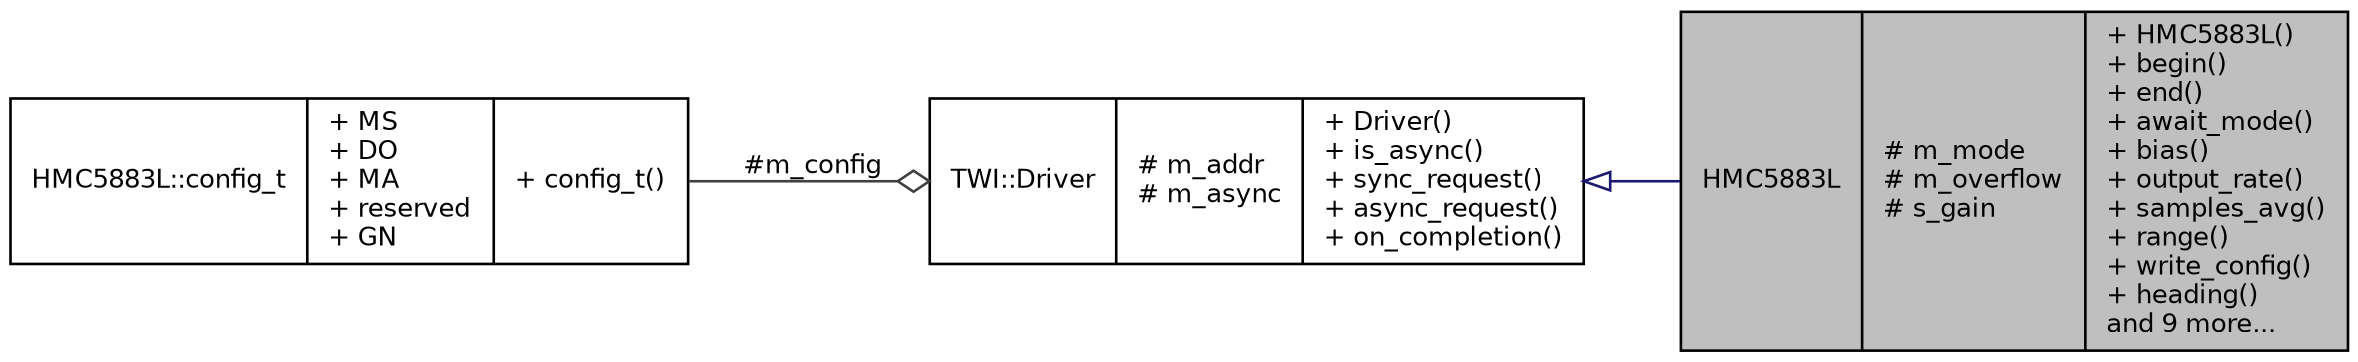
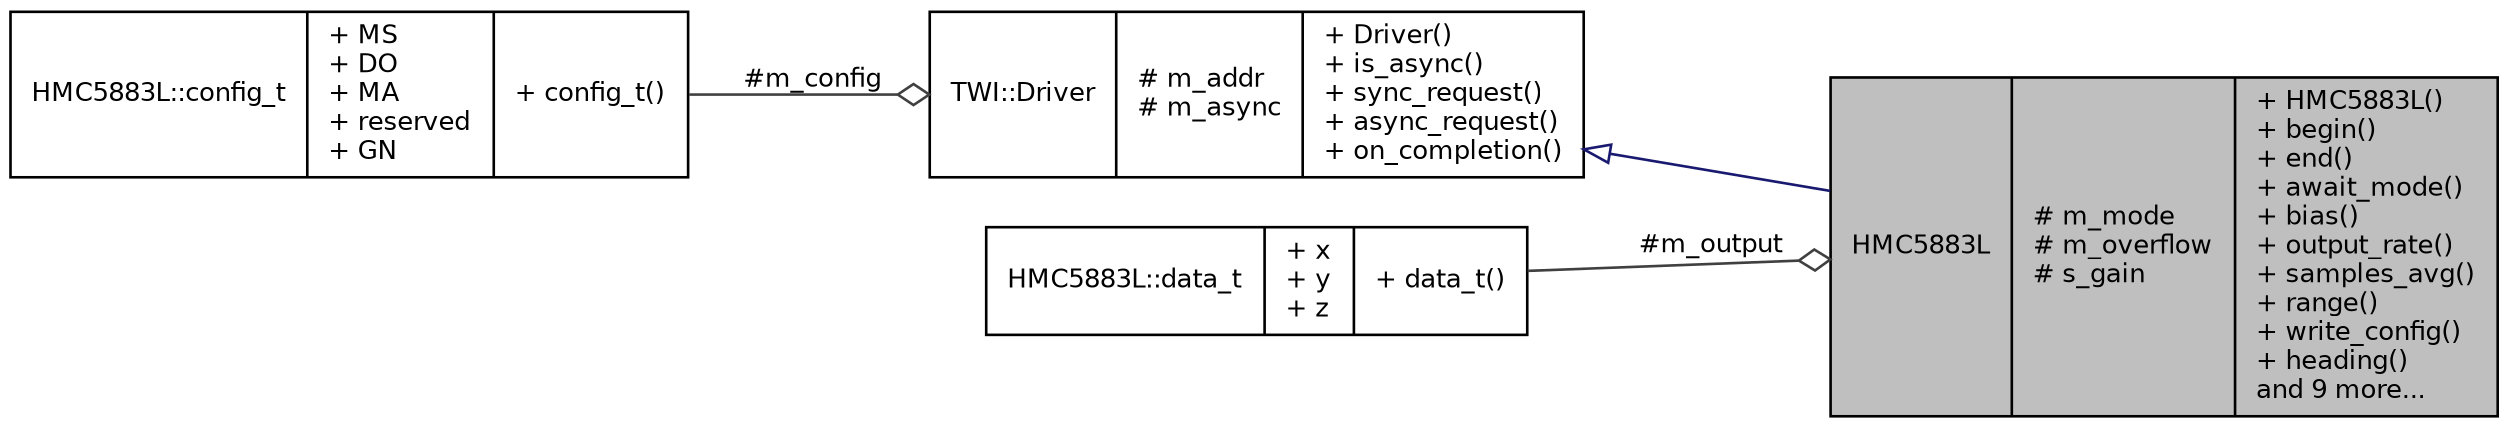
  digraph {
    rankdir=LR
    node [color=black fillcolor=white fontname=Helvetica fontsize=10 shape=record style=filled]
    edge [color=grey25 fontname=Helvetica fontsize=10 labelfontname=Helvetica labelfontsize=10 style=solid arrowhead=odiamond]
    n1 [fillcolor=grey75 fontcolor=black height=0.2 label="{HMC5883L\n|# m_mode\l# m_overflow\l# s_gain\l|+ HMC5883L()\l+ begin()\l+ end()\l+ await_mode()\l+ bias()\l+ output_rate()\l+ samples_avg()\l+ range()\l+ write_config()\l+ heading()\land 9 more...\l}" width=0.4]
    n2 [height=0.2 label="{TWI::Driver\n|# m_addr\l# m_async\l|+ Driver()\l+ is_async()\l+ sync_request()\l+ async_request()\l+ on_completion()\l}" width=0.4]
+   n3 [height=0.2 label="{HMC5883L::data_t\n|+ x\l+ y\l+ z\l|+ data_t()\l}" width=0.4]
    n4 [height=0.2 label="{HMC5883L::config_t\n|+ MS\l+ DO\l+ MA\l+ reserved\l+ GN\l|+ config_t()\l}" width=0.4]
    n2 -> n1 [arrowtail=onormal color=midnightblue dir=back arrowhead=""]
+   n3 -> n1 [label=" #m_output"]
    n4 -> n2 [label=" #m_config"]
  }
